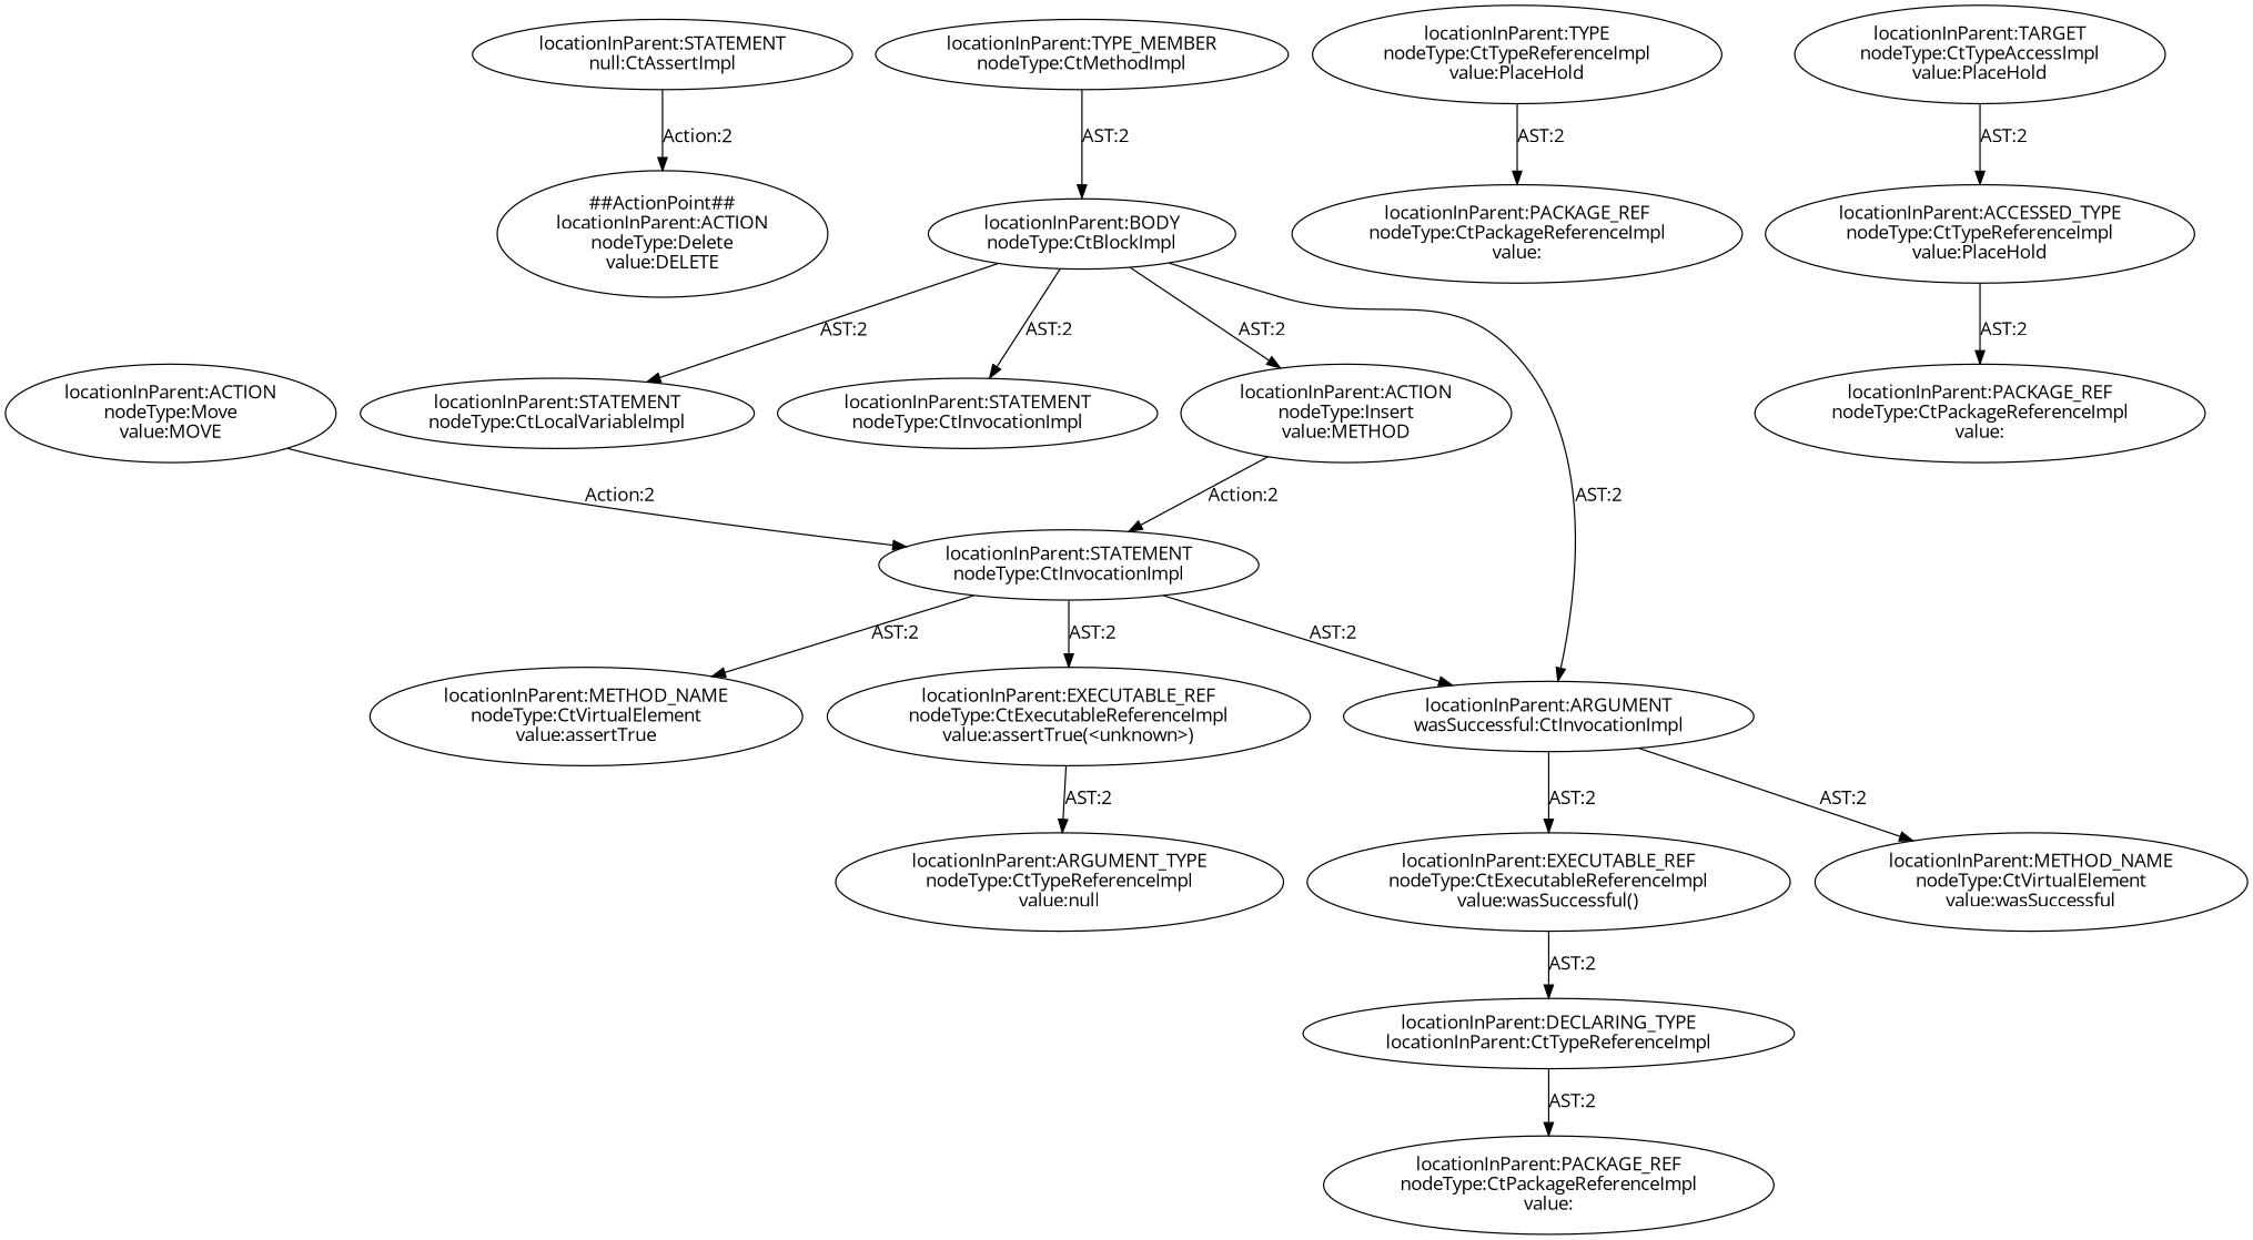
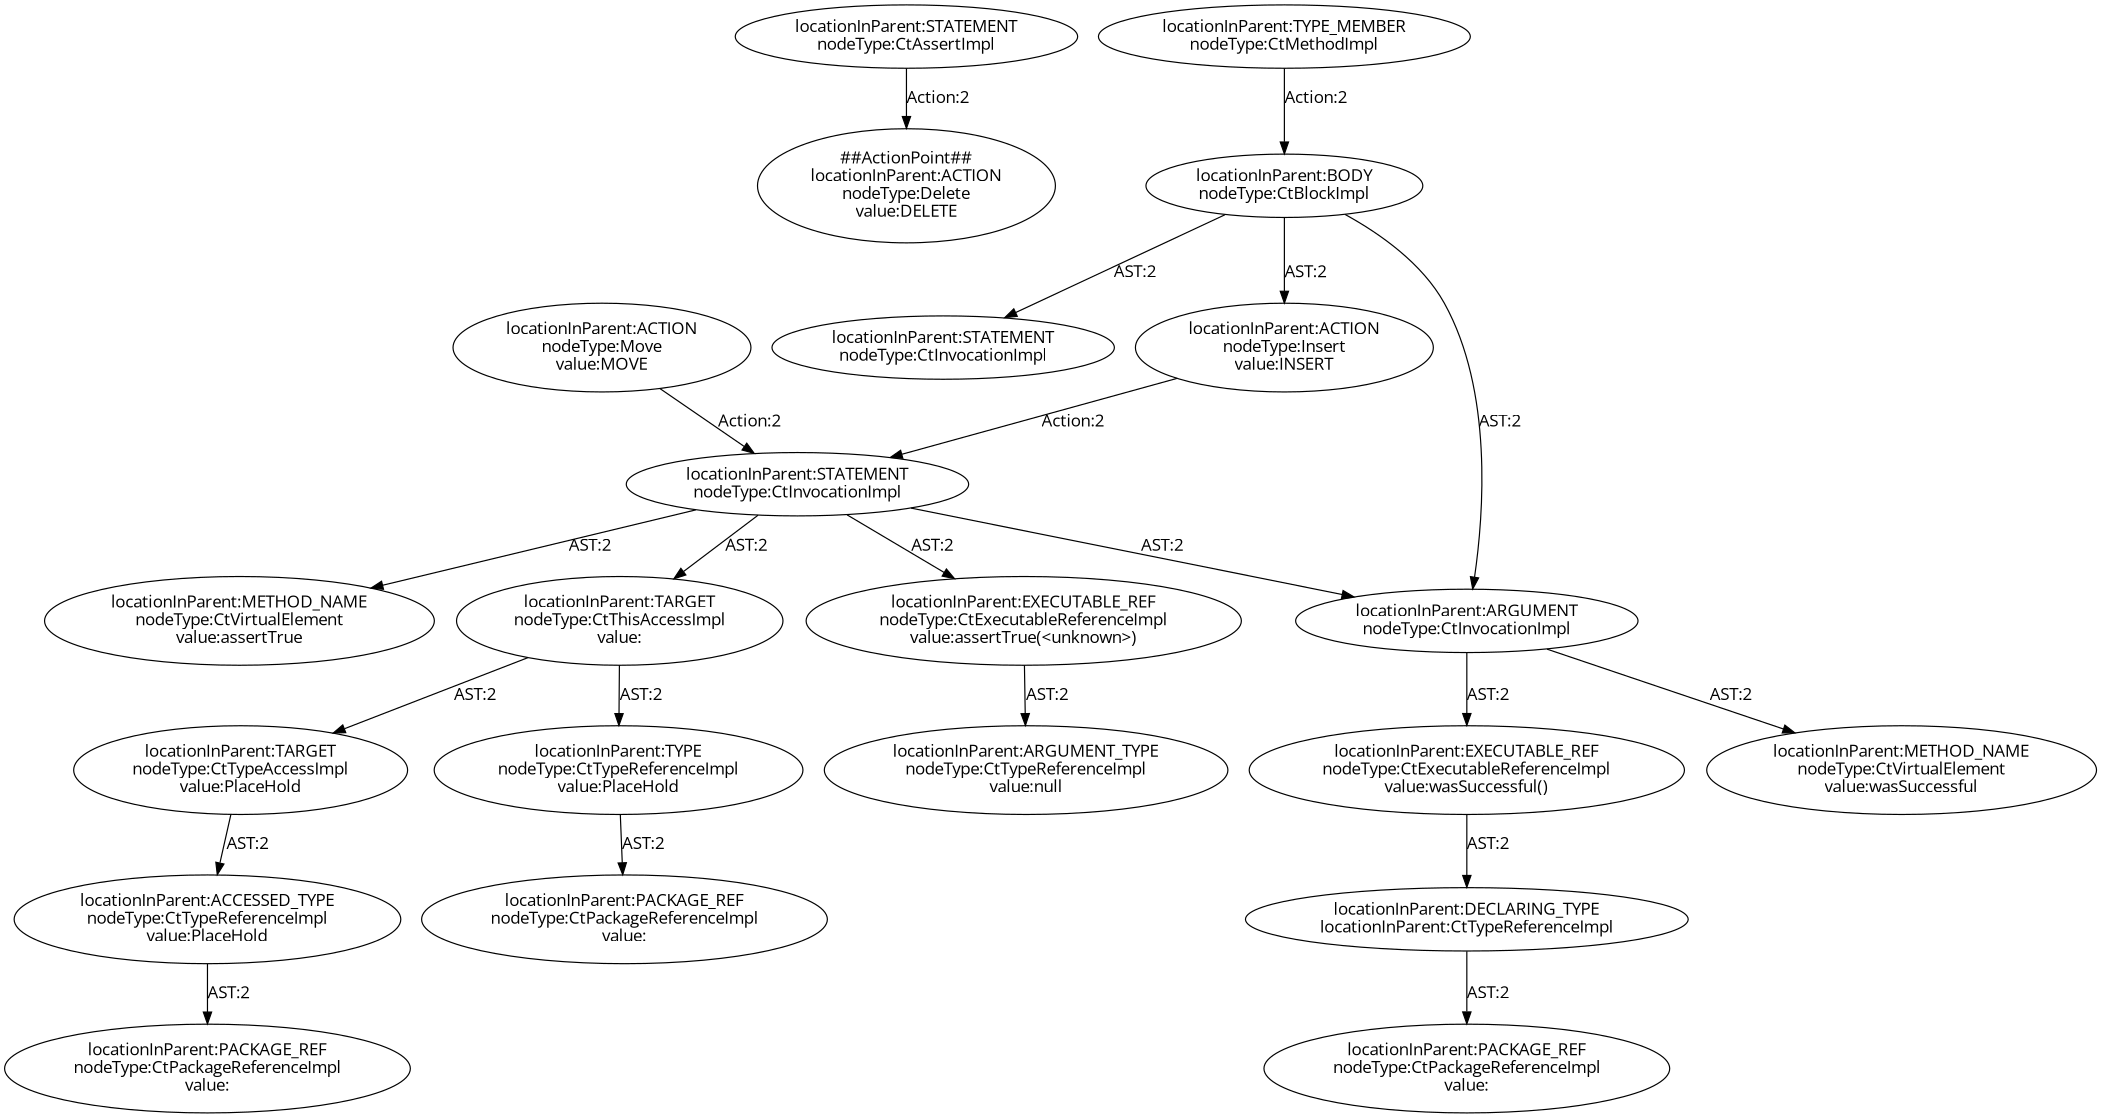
  digraph {
    fontname="Open Sans"
    node [fontname="Open Sans" shape=ellipse]
    edge [fontname="Open Sans"]
    n1 [label="##ActionPoint##\nlocationInParent:ACTION\nnodeType:Delete\nvalue:DELETE"]
-   n2 [label="locationInParent:STATEMENT\nnull:CtAssertImpl"]
+   n2 [label="locationInParent:STATEMENT\nnodeType:CtAssertImpl"]
    n3 [label="locationInParent:BODY\nnodeType:CtBlockImpl"]
-   n4 [label="locationInParent:STATEMENT\nnodeType:CtLocalVariableImpl"]
    n5 [label="locationInParent:STATEMENT\nnodeType:CtInvocationImpl"]
-   n6 [label="locationInParent:ACTION\nnodeType:Insert\nvalue:METHOD"]
-   n7 [label="locationInParent:ARGUMENT\nwasSuccessful:CtInvocationImpl"]
+   n6 [label="locationInParent:ACTION\nnodeType:Insert\nvalue:INSERT"]
+   n7 [label="locationInParent:ARGUMENT\nnodeType:CtInvocationImpl"]
    n8 [label="locationInParent:STATEMENT\nnodeType:CtInvocationImpl"]
    n9 [label="locationInParent:TYPE_MEMBER\nnodeType:CtMethodImpl"]
    n10 [label="locationInParent:METHOD_NAME\nnodeType:CtVirtualElement\nvalue:assertTrue"]
+   n11 [label="locationInParent:TARGET\nnodeType:CtThisAccessImpl\nvalue:"]
    n12 [label="locationInParent:EXECUTABLE_REF\nnodeType:CtExecutableReferenceImpl\nvalue:assertTrue(<unknown>)"]
    n13 [label="locationInParent:TYPE\nnodeType:CtTypeReferenceImpl\nvalue:PlaceHold"]
    n14 [label="locationInParent:TARGET\nnodeType:CtTypeAccessImpl\nvalue:PlaceHold"]
    n15 [label="locationInParent:ARGUMENT_TYPE\nnodeType:CtTypeReferenceImpl\nvalue:null"]
    n16 [label="locationInParent:METHOD_NAME\nnodeType:CtVirtualElement\nvalue:wasSuccessful"]
    n17 [label="locationInParent:EXECUTABLE_REF\nnodeType:CtExecutableReferenceImpl\nvalue:wasSuccessful()"]
    n18 [label="locationInParent:PACKAGE_REF\nnodeType:CtPackageReferenceImpl\nvalue:"]
    n19 [label="locationInParent:ACCESSED_TYPE\nnodeType:CtTypeReferenceImpl\nvalue:PlaceHold"]
    n20 [label="locationInParent:PACKAGE_REF\nnodeType:CtPackageReferenceImpl\nvalue:"]
    n21 [label="locationInParent:DECLARING_TYPE\nlocationInParent:CtTypeReferenceImpl"]
    n22 [label="locationInParent:PACKAGE_REF\nnodeType:CtPackageReferenceImpl\nvalue:"]
    n23 [label="locationInParent:ACTION\nnodeType:Move\nvalue:MOVE"]
    n2 -> n1 [label="Action:2"]
-   n3 -> n4 [label="AST:2"]
    n3 -> n5 [label="AST:2"]
    n3 -> n6 [label="AST:2"]
    n3 -> n7 [label="AST:2"]
    n6 -> n8 [label="Action:2"]
    n7 -> n16 [label="AST:2"]
    n7 -> n17 [label="AST:2"]
    n8 -> n7 [label="AST:2"]
    n8 -> n10 [label="AST:2"]
+   n8 -> n11 [label="AST:2"]
    n8 -> n12 [label="AST:2"]
-   n9 -> n3 [label="AST:2"]
+   n9 -> n3 [label="Action:2"]
+   n11 -> n13 [label="AST:2"]
+   n11 -> n14 [label="AST:2"]
    n12 -> n15 [label="AST:2"]
    n13 -> n18 [label="AST:2"]
    n14 -> n19 [label="AST:2"]
    n17 -> n21 [label="AST:2"]
    n19 -> n20 [label="AST:2"]
    n21 -> n22 [label="AST:2"]
    n23 -> n8 [label="Action:2"]
  }
